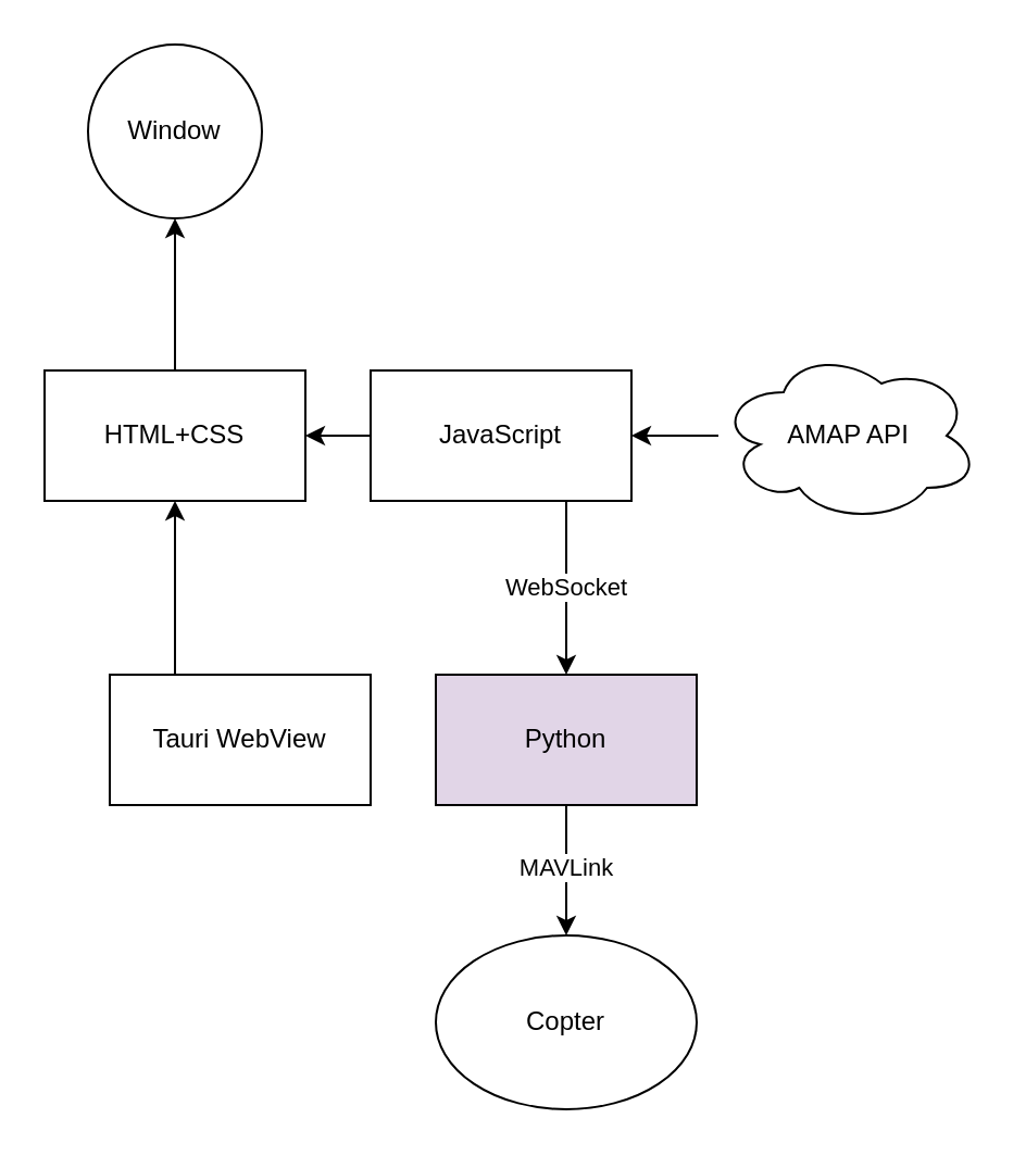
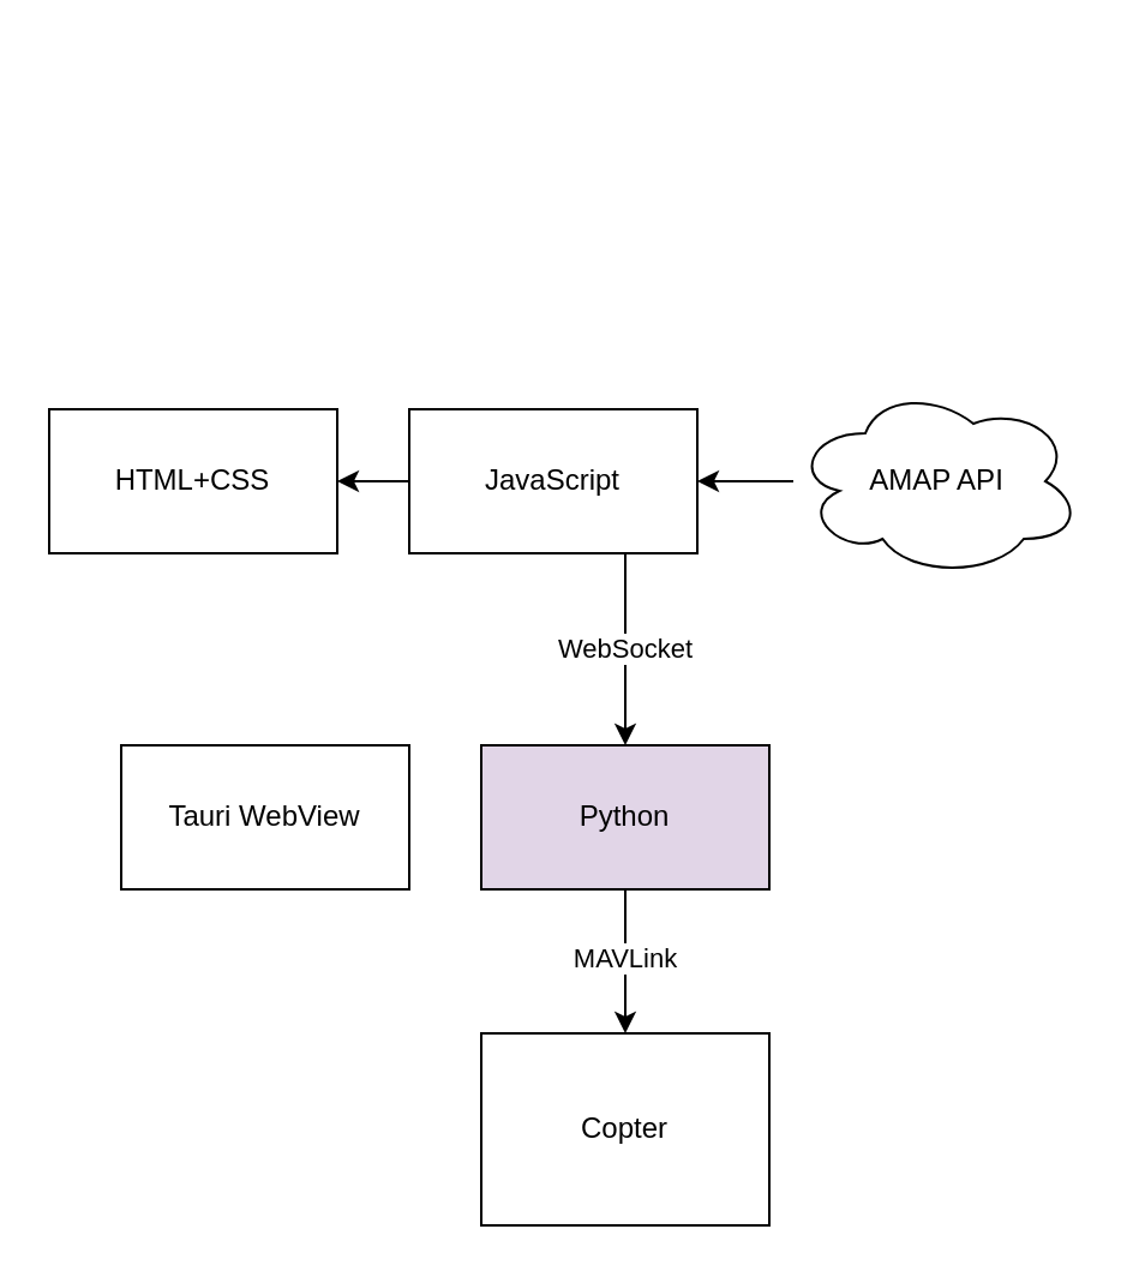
  <mxCell id="0" />
  <mxCell id="1" parent="0" />
- <mxCell id="2" style="edgeStyle=orthogonalEdgeStyle;rounded=0;orthogonalLoop=1;jettySize=auto;html=1;exitX=0.25;exitY=0;exitDx=0;exitDy=0;entryX=0.5;entryY=1;entryDx=0;entryDy=0;" edge="1" parent="1" source="3" target="5"><mxGeometry relative="1" as="geometry" /></mxCell>
  <mxCell id="3" value="Tauri WebView" style="rounded=0;whiteSpace=wrap;html=1;" vertex="1" parent="1"><mxGeometry x="50" y="310" width="120" height="60" as="geometry" /></mxCell>
- <mxCell id="4" value="" style="edgeStyle=orthogonalEdgeStyle;rounded=0;orthogonalLoop=1;jettySize=auto;html=1;" edge="1" parent="1" source="5" target="11"><mxGeometry relative="1" as="geometry" /></mxCell>
  <mxCell id="5" value="HTML+CSS" style="rounded=0;whiteSpace=wrap;html=1;" vertex="1" parent="1"><mxGeometry x="20" y="170" width="120" height="60" as="geometry" /></mxCell>
  <mxCell id="6" value="WebSocket" style="edgeStyle=orthogonalEdgeStyle;rounded=0;orthogonalLoop=1;jettySize=auto;html=1;exitX=0.75;exitY=1;exitDx=0;exitDy=0;entryX=0.5;entryY=0;entryDx=0;entryDy=0;" edge="1" parent="1" source="8" target="14"><mxGeometry relative="1" as="geometry"><mxPoint x="260" y="400" as="targetPoint" /></mxGeometry></mxCell>
  <mxCell id="7" style="edgeStyle=orthogonalEdgeStyle;rounded=0;orthogonalLoop=1;jettySize=auto;html=1;exitX=0;exitY=0.5;exitDx=0;exitDy=0;entryX=1;entryY=0.5;entryDx=0;entryDy=0;" edge="1" parent="1" source="8" target="5"><mxGeometry relative="1" as="geometry" /></mxCell>
  <mxCell id="8" value="JavaScript" style="rounded=0;whiteSpace=wrap;html=1;" vertex="1" parent="1"><mxGeometry x="170" y="170" width="120" height="60" as="geometry" /></mxCell>
  <mxCell id="9" style="edgeStyle=orthogonalEdgeStyle;rounded=0;orthogonalLoop=1;jettySize=auto;html=1;" edge="1" parent="1" source="10" target="8"><mxGeometry relative="1" as="geometry" /></mxCell>
  <mxCell id="10" value="AMAP API" style="ellipse;shape=cloud;whiteSpace=wrap;html=1;" vertex="1" parent="1"><mxGeometry x="330" y="160" width="120" height="80" as="geometry" /></mxCell>
- <mxCell id="11" value="Window" style="ellipse;whiteSpace=wrap;html=1;rounded=0;" vertex="1" parent="1"><mxGeometry x="40" y="20" width="80" height="80" as="geometry" /></mxCell>
  <mxCell id="12" value="" style="edgeStyle=orthogonalEdgeStyle;rounded=0;orthogonalLoop=1;jettySize=auto;html=1;entryX=0.5;entryY=0;entryDx=0;entryDy=0;" edge="1" parent="1" source="14" target="15"><mxGeometry relative="1" as="geometry"><mxPoint x="260" y="440" as="targetPoint" /></mxGeometry></mxCell>
  <mxCell id="13" value="MAVLink" style="edgeLabel;html=1;align=center;verticalAlign=middle;resizable=0;points=[];" vertex="1" connectable="0" parent="12"><mxGeometry x="-0.067" y="-1" relative="1" as="geometry"><mxPoint as="offset" /></mxGeometry></mxCell>
  <mxCell id="14" value="Python" style="rounded=0;whiteSpace=wrap;html=1;fillColor=#e1d5e7;" vertex="1" parent="1"><mxGeometry x="200" y="310" width="120" height="60" as="geometry" /></mxCell>
- <mxCell id="15" value="Copter" style="ellipse;whiteSpace=wrap;html=1;" vertex="1" parent="1"><mxGeometry x="200" y="430" width="120" height="80" as="geometry" /></mxCell>
+ <mxCell id="15" value="Copter" style="whiteSpace=wrap;html=1;rounded=0;" vertex="1" parent="1"><mxGeometry x="200" y="430" width="120" height="80" as="geometry" /></mxCell>
